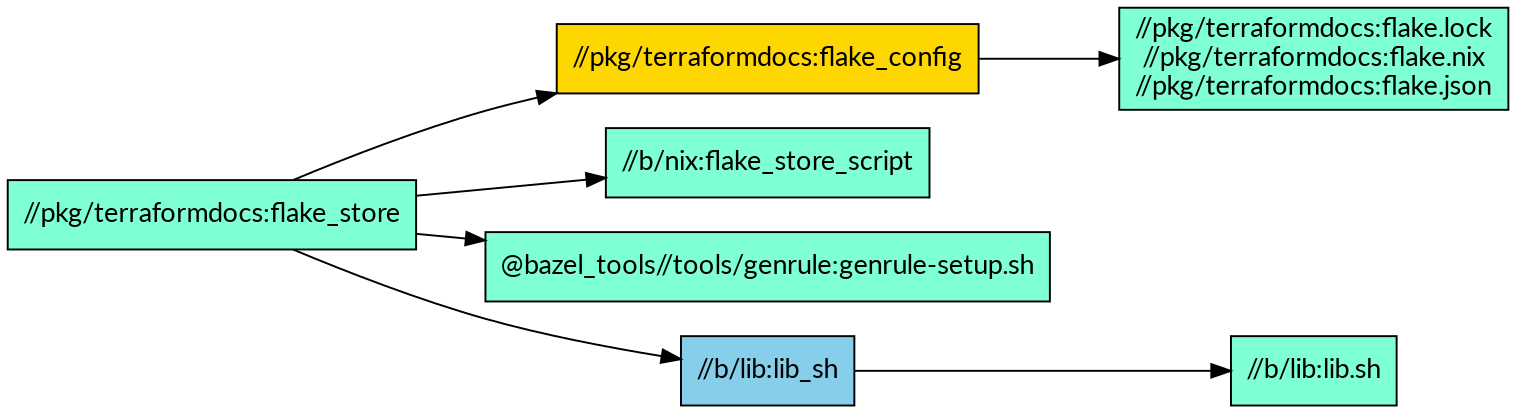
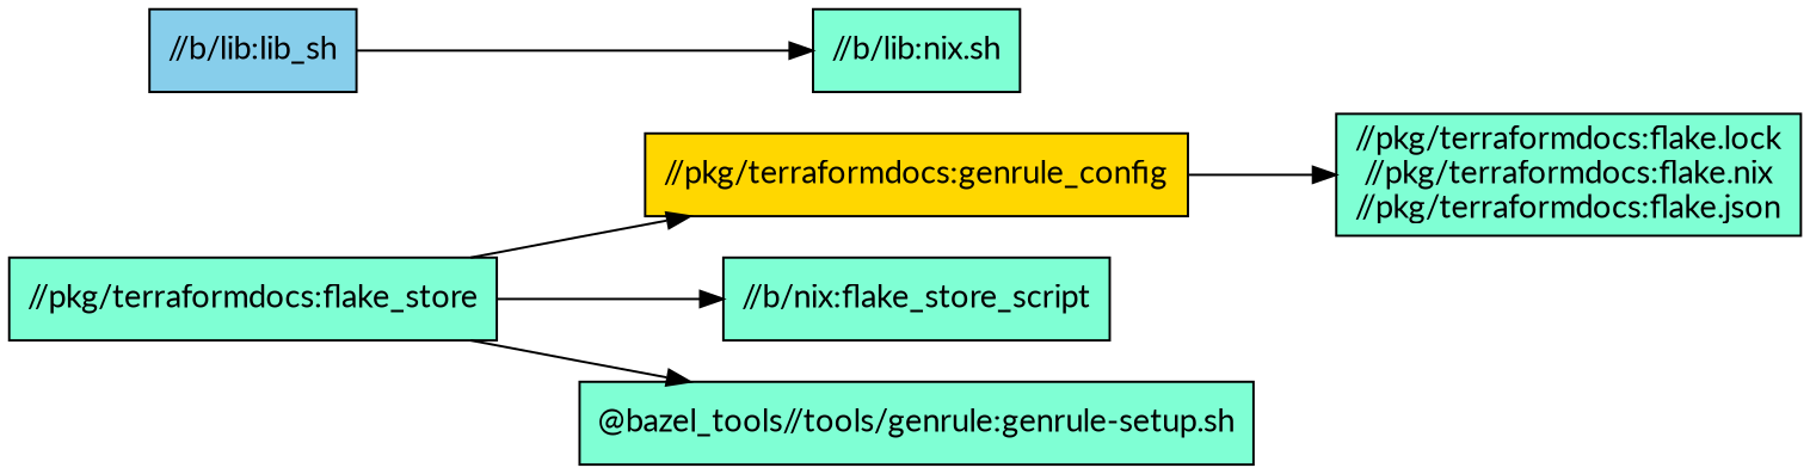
  digraph {
    fontname=Lato
    rankdir=LR
    node [fillcolor=aquamarine fontname=Lato shape=box style=filled]
    edge [fontname=Lato]
-   "//pkg/terraformdocs:flake_config" [fillcolor=gold]
+   "//pkg/terraformdocs:flake_config" [fillcolor=gold label="//pkg/terraformdocs:genrule_config"]
    "//pkg/terraformdocs:flake_store"
    "//b/nix:flake_store_script"
    "@bazel_tools//tools/genrule:genrule-setup.sh"
    "//b/lib:lib_sh" [fillcolor=skyblue]
    "//pkg/terraformdocs:flake.lock\n//pkg/terraformdocs:flake.nix\n//pkg/terraformdocs:flake.json"
-   "//b/lib:lib.sh"
+   "//b/lib:lib.sh" [label="//b/lib:nix.sh"]
    "//pkg/terraformdocs:flake_config" -> "//pkg/terraformdocs:flake.lock\n//pkg/terraformdocs:flake.nix\n//pkg/terraformdocs:flake.json"
    "//pkg/terraformdocs:flake_store" -> "//pkg/terraformdocs:flake_config"
    "//pkg/terraformdocs:flake_store" -> "//b/nix:flake_store_script"
    "//pkg/terraformdocs:flake_store" -> "@bazel_tools//tools/genrule:genrule-setup.sh"
-   "//pkg/terraformdocs:flake_store" -> "//b/lib:lib_sh"
    "//b/lib:lib_sh" -> "//b/lib:lib.sh"
  }
